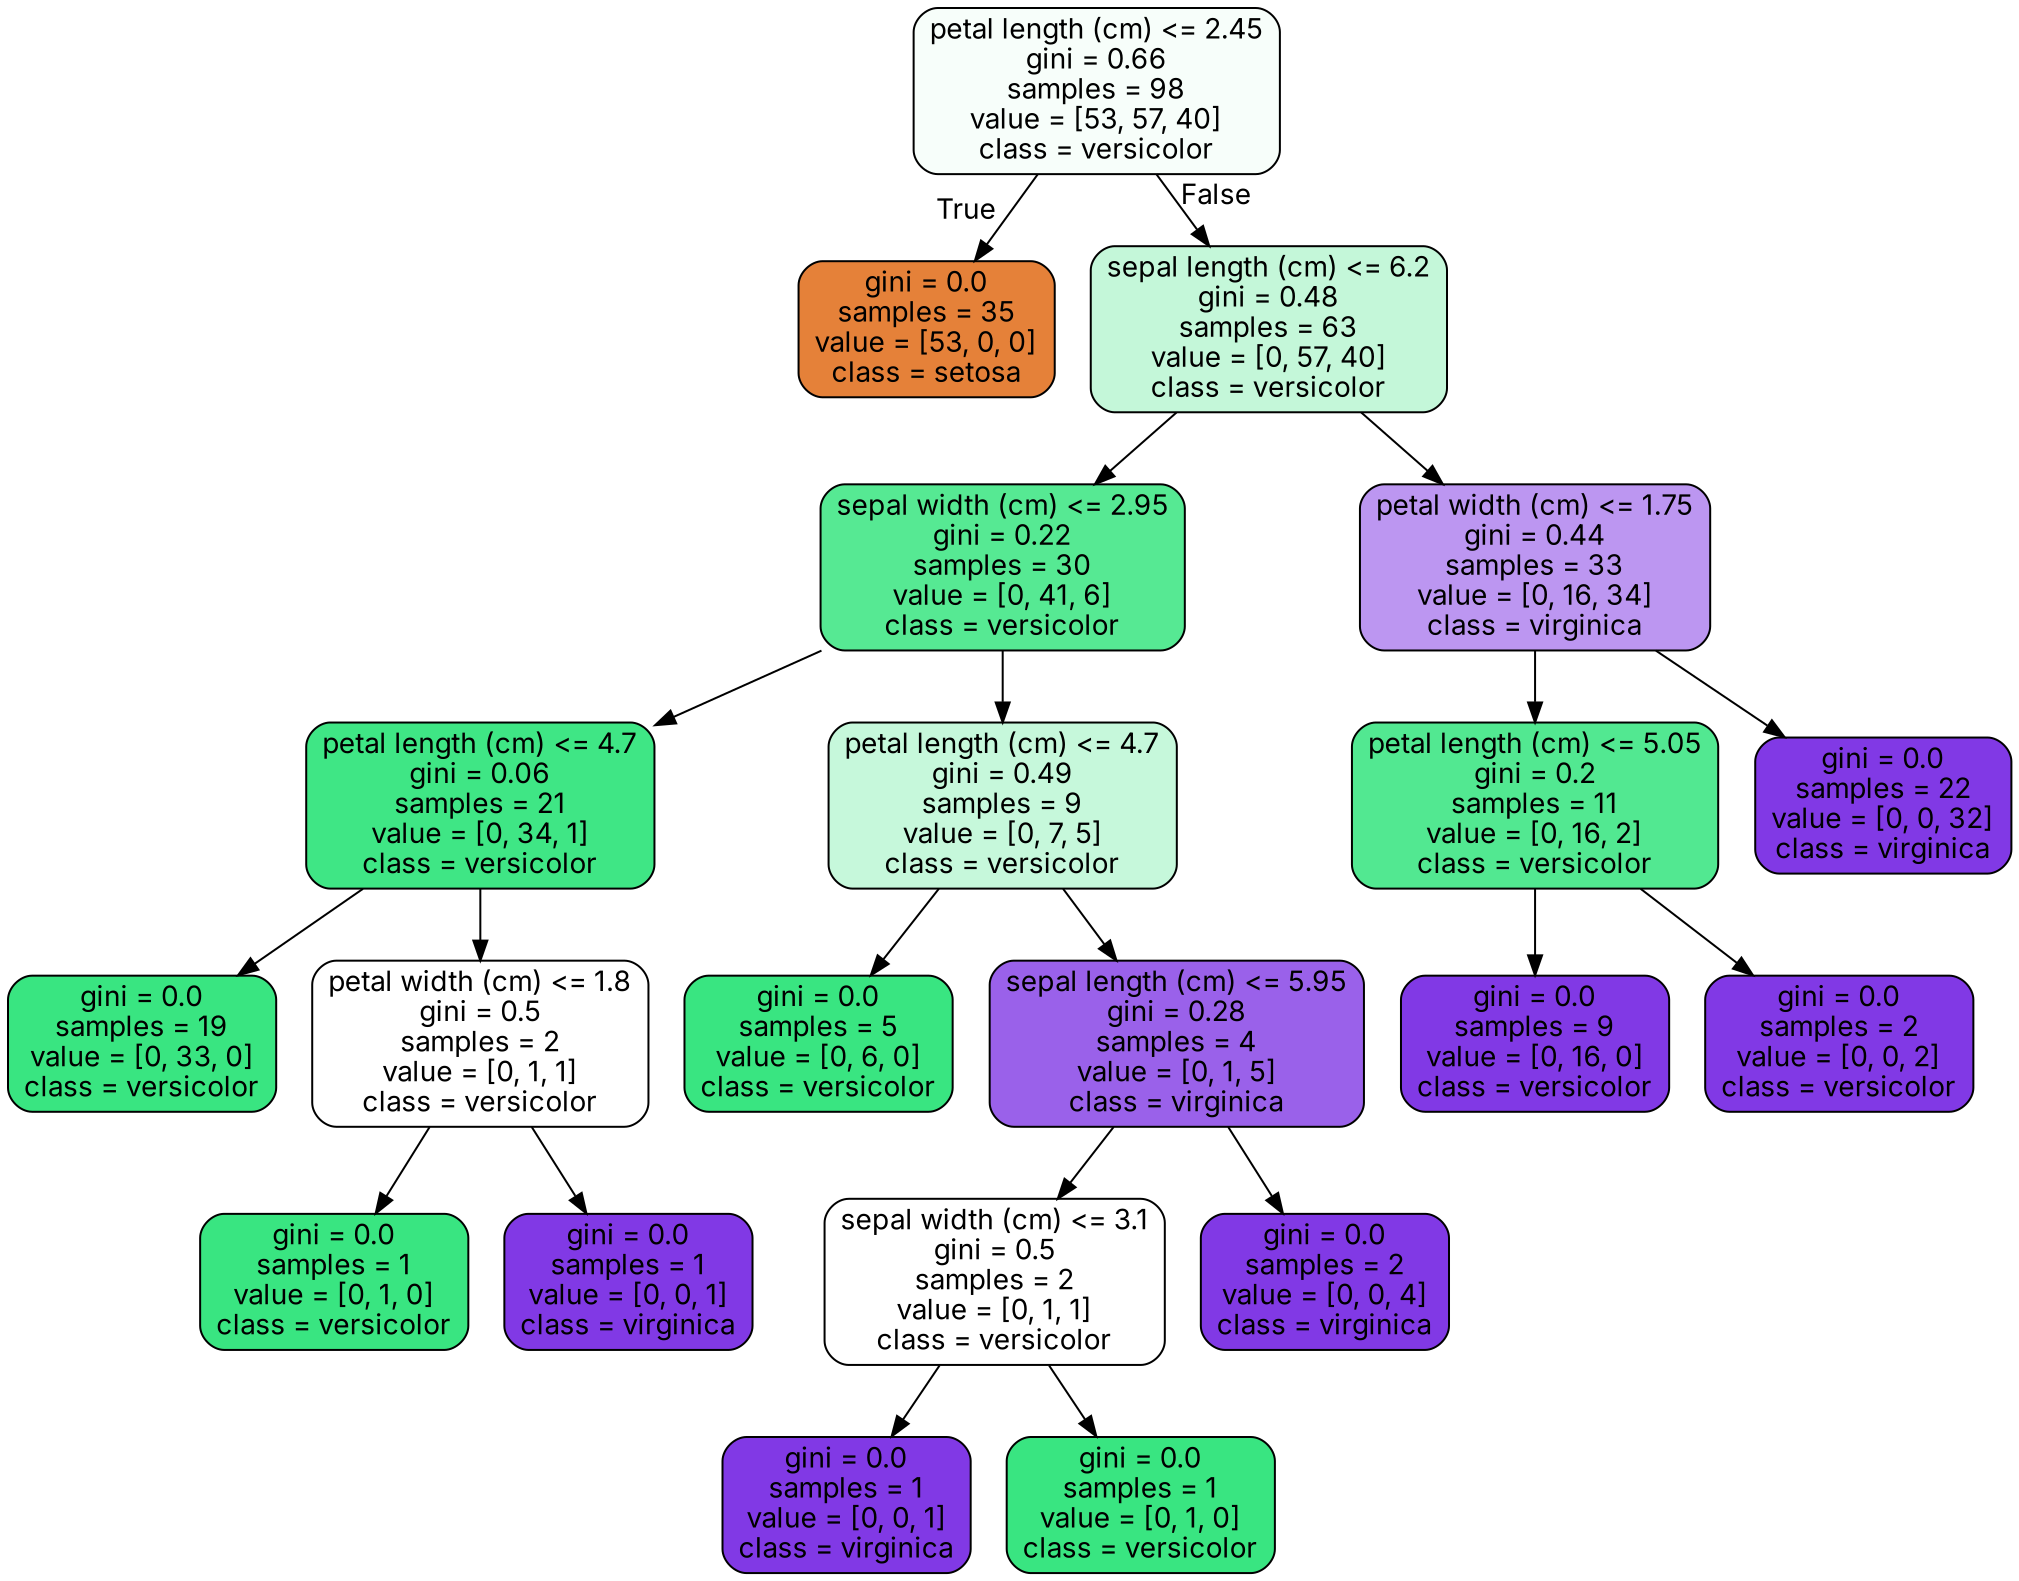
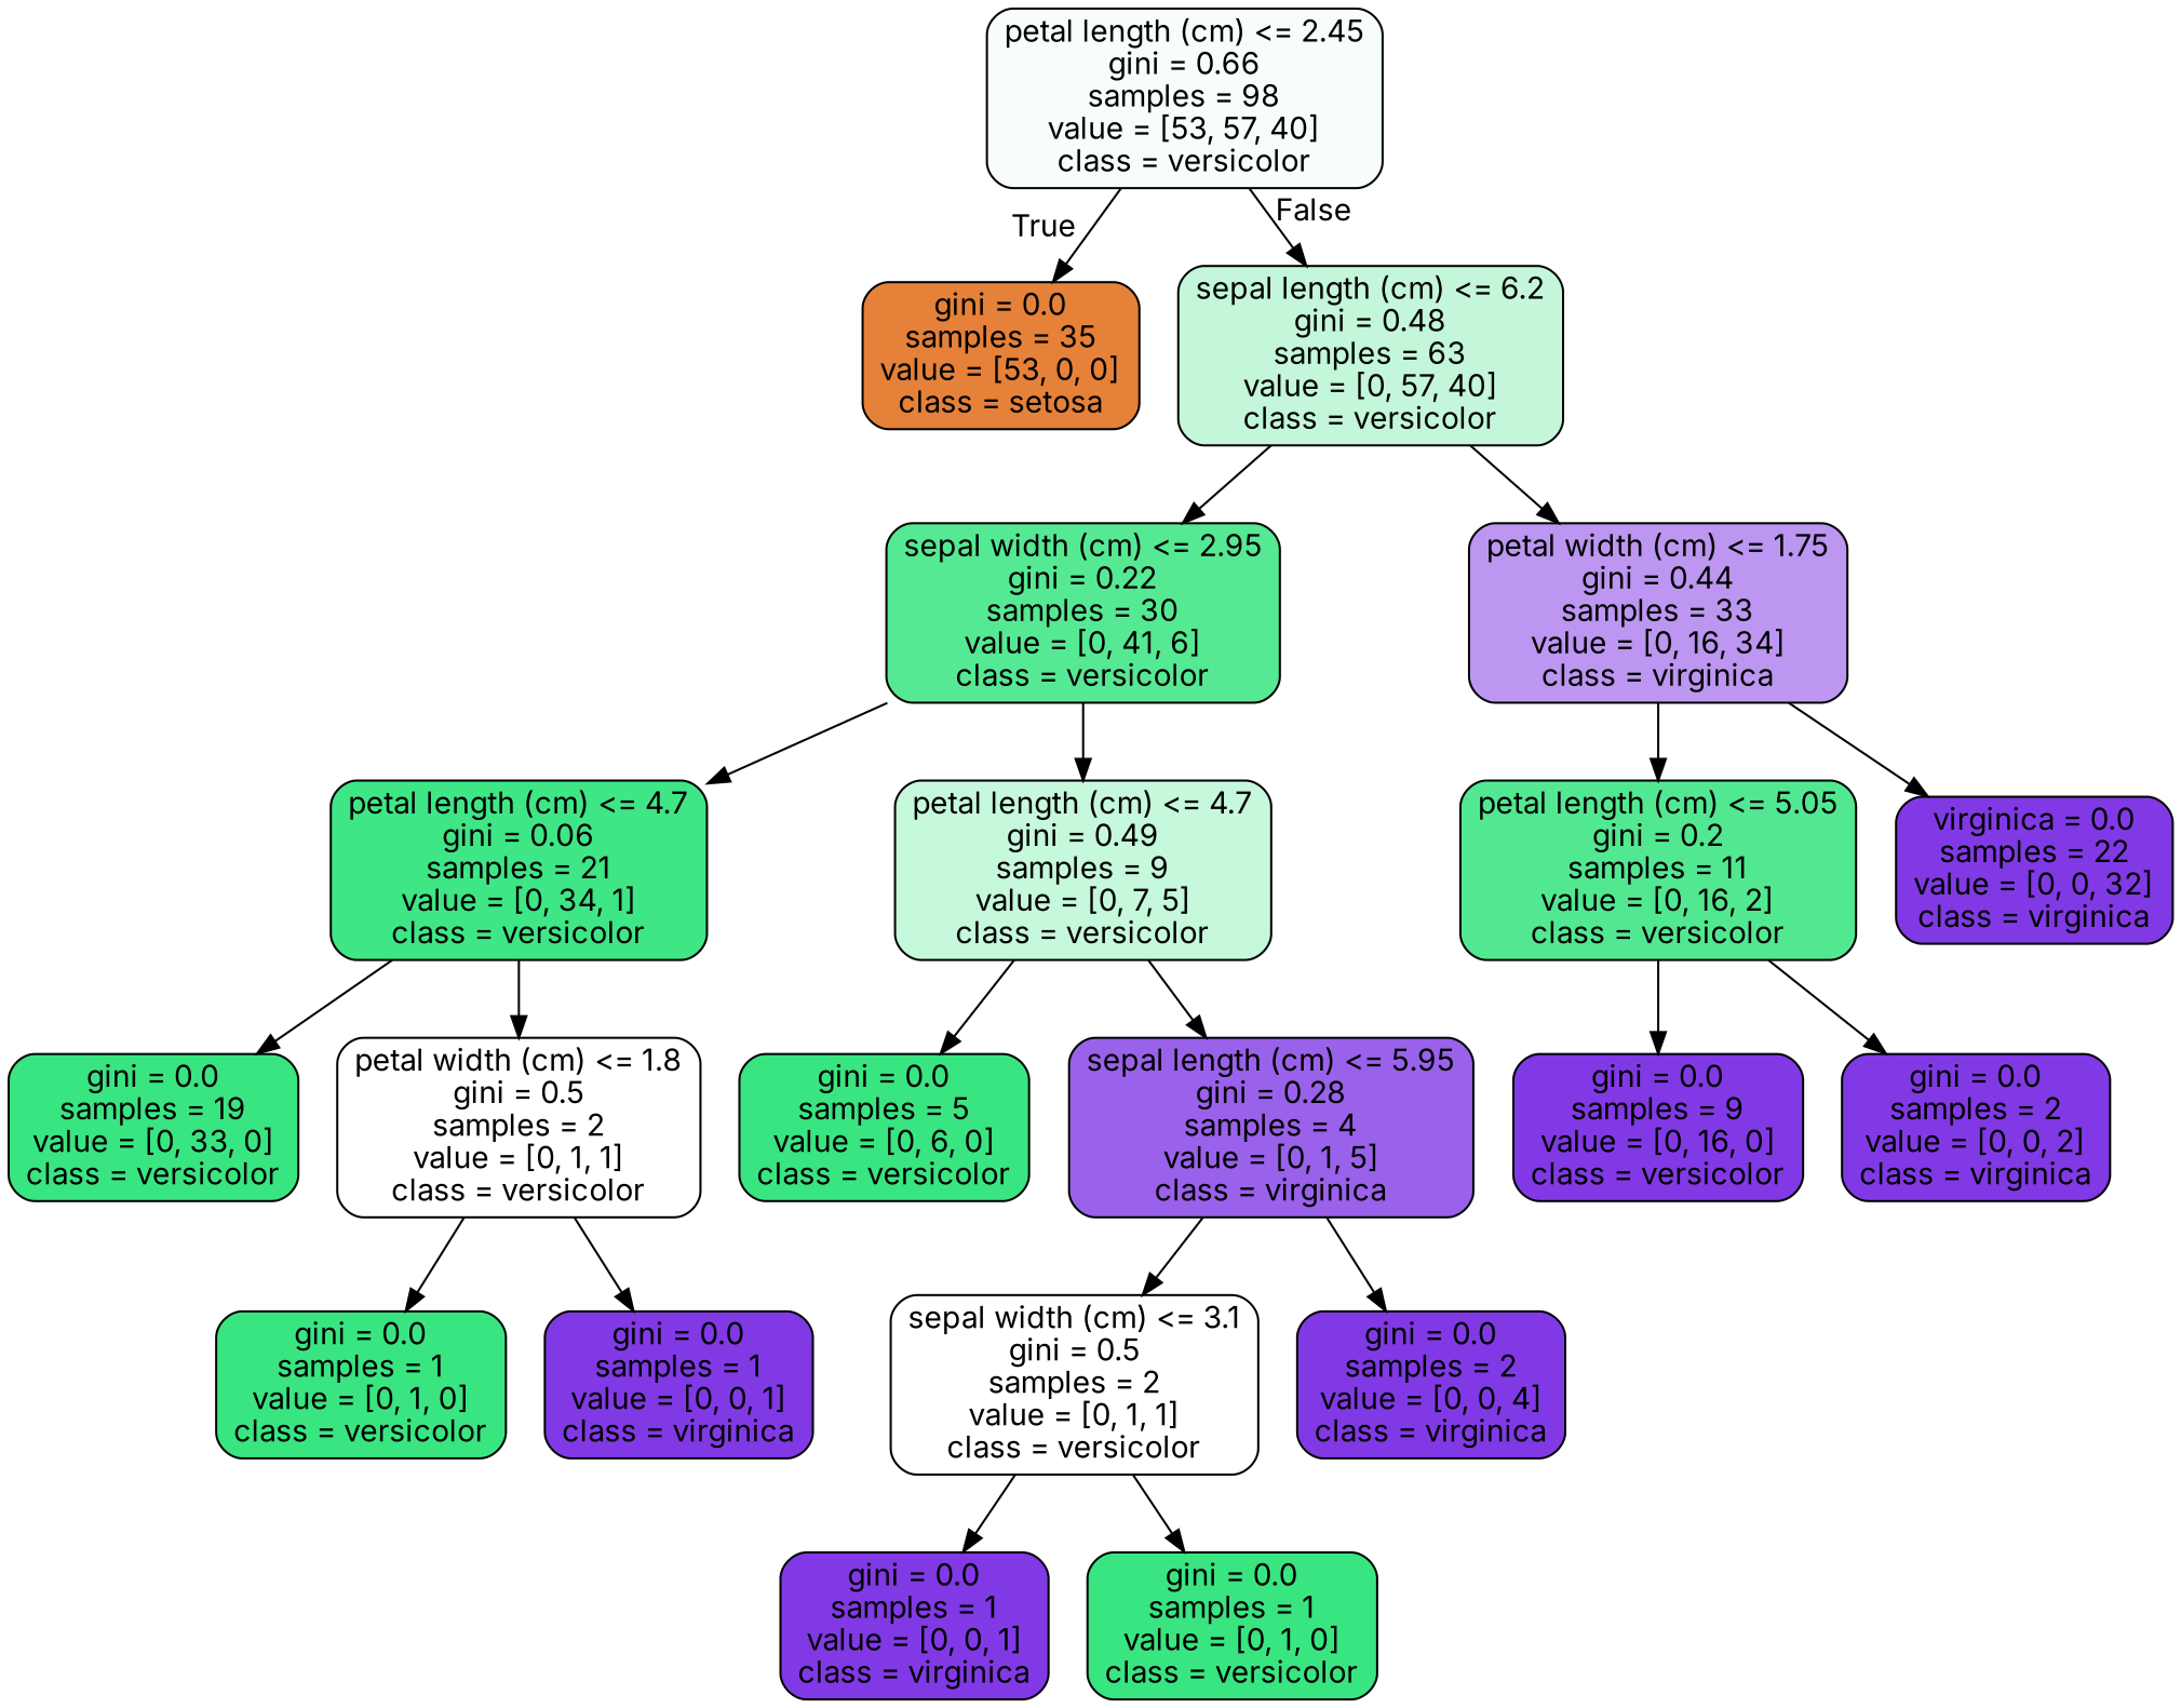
  digraph {
    fontname=Inter
    node [color=black fillcolor="#8139e5" fontname=Inter shape=box style="filled, rounded"]
    edge [fontname=Inter]
    n1 [fillcolor="#f7fefa" label="petal length (cm) <= 2.45\ngini = 0.66\nsamples = 98\nvalue = [53, 57, 40]\nclass = versicolor"]
    n2 [fillcolor="#e58139" label="gini = 0.0\nsamples = 35\nvalue = [53, 0, 0]\nclass = setosa"]
    n3 [fillcolor="#c4f7d9" label="sepal length (cm) <= 6.2\ngini = 0.48\nsamples = 63\nvalue = [0, 57, 40]\nclass = versicolor"]
    n4 [fillcolor="#56e993" label="sepal width (cm) <= 2.95\ngini = 0.22\nsamples = 30\nvalue = [0, 41, 6]\nclass = versicolor"]
    n5 [fillcolor="#bc96f1" label="petal width (cm) <= 1.75\ngini = 0.44\nsamples = 33\nvalue = [0, 16, 34]\nclass = virginica"]
    n6 [fillcolor="#3fe685" label="petal length (cm) <= 4.7\ngini = 0.06\nsamples = 21\nvalue = [0, 34, 1]\nclass = versicolor"]
    n7 [fillcolor="#c6f8db" label="petal length (cm) <= 4.7\ngini = 0.49\nsamples = 9\nvalue = [0, 7, 5]\nclass = versicolor"]
    n8 [fillcolor="#52e891" label="petal length (cm) <= 5.05\ngini = 0.2\nsamples = 11\nvalue = [0, 16, 2]\nclass = versicolor"]
-   n9 [label="gini = 0.0\nsamples = 22\nvalue = [0, 0, 32]\nclass = virginica"]
+   n9 [label="virginica = 0.0\nsamples = 22\nvalue = [0, 0, 32]\nclass = virginica"]
    n10 [fillcolor="#39e581" label="gini = 0.0\nsamples = 19\nvalue = [0, 33, 0]\nclass = versicolor"]
    n11 [fillcolor="#ffffff" label="petal width (cm) <= 1.8\ngini = 0.5\nsamples = 2\nvalue = [0, 1, 1]\nclass = versicolor"]
    n12 [fillcolor="#39e581" label="gini = 0.0\nsamples = 5\nvalue = [0, 6, 0]\nclass = versicolor"]
    n13 [fillcolor="#9a61ea" label="sepal length (cm) <= 5.95\ngini = 0.28\nsamples = 4\nvalue = [0, 1, 5]\nclass = virginica"]
    n14 [fillcolor="#39e581" label="gini = 0.0\nsamples = 1\nvalue = [0, 1, 0]\nclass = versicolor"]
    n15 [label="gini = 0.0\nsamples = 1\nvalue = [0, 0, 1]\nclass = virginica"]
    n16 [fillcolor="#ffffff" label="sepal width (cm) <= 3.1\ngini = 0.5\nsamples = 2\nvalue = [0, 1, 1]\nclass = versicolor"]
    n17 [label="gini = 0.0\nsamples = 2\nvalue = [0, 0, 4]\nclass = virginica"]
    n18 [label="gini = 0.0\nsamples = 1\nvalue = [0, 0, 1]\nclass = virginica"]
    n19 [fillcolor="#39e581" label="gini = 0.0\nsamples = 1\nvalue = [0, 1, 0]\nclass = versicolor"]
    n20 [label="gini = 0.0\nsamples = 9\nvalue = [0, 16, 0]\nclass = versicolor"]
-   n21 [label="gini = 0.0\nsamples = 2\nvalue = [0, 0, 2]\nclass = versicolor"]
+   n21 [label="gini = 0.0\nsamples = 2\nvalue = [0, 0, 2]\nclass = virginica"]
    n1 -> n2 [headlabel=True labelangle=45 labeldistance=2.5]
    n1 -> n3 [headlabel=False labelangle=-45 labeldistance=2.5]
    n3 -> n4
    n3 -> n5
    n4 -> n6
    n4 -> n7
    n5 -> n8
    n5 -> n9
    n6 -> n10
    n6 -> n11
    n7 -> n12
    n7 -> n13
    n8 -> n20
    n8 -> n21
    n11 -> n14
    n11 -> n15
    n13 -> n16
    n13 -> n17
    n16 -> n18
    n16 -> n19
  }
